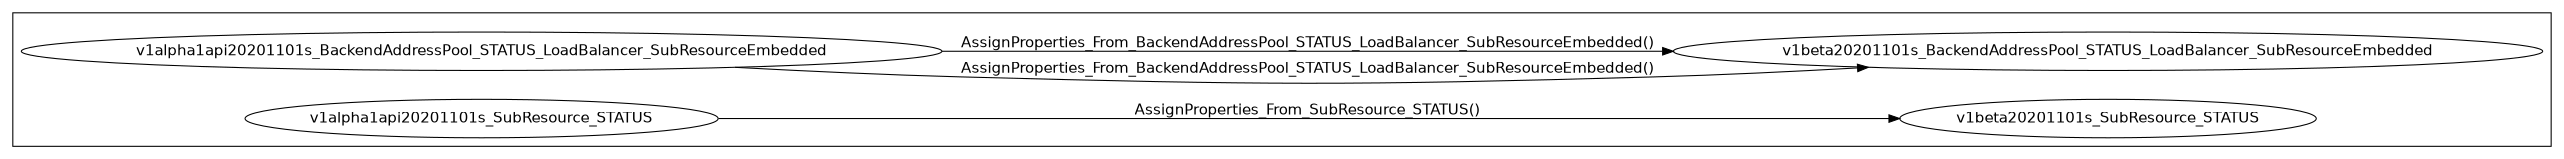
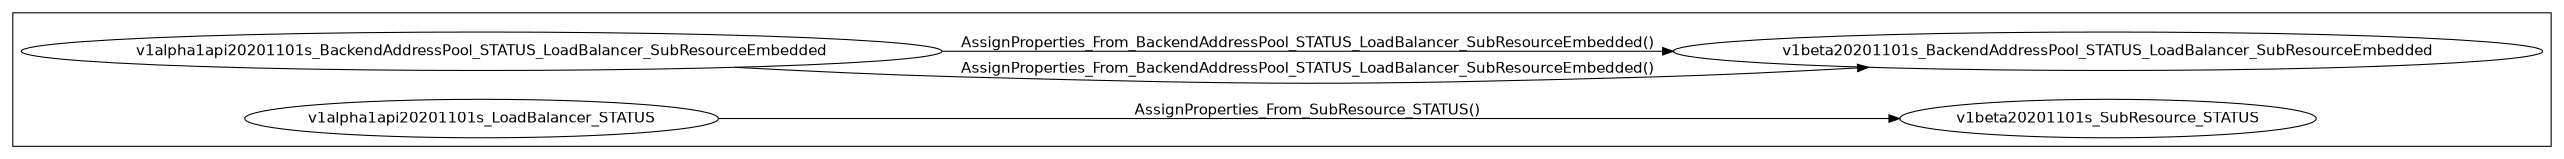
  digraph {
    compound=true
    rankdir=LR
    fontname="DejaVu Sans"
    node [fontname="DejaVu Sans"]
    edge [fontname="DejaVu Sans"]
    v1alpha1api20201101s_BackendAddressPool_STATUS_LoadBalancer_SubResourceEmbedded
    v1beta20201101s_BackendAddressPool_STATUS_LoadBalancer_SubResourceEmbedded
-   v1alpha1api20201101s_SubResource_STATUS
+   v1alpha1api20201101s_SubResource_STATUS [label=v1alpha1api20201101s_LoadBalancer_STATUS]
    v1beta20201101s_SubResource_STATUS
    subgraph cluster_1 {
      v1alpha1api20201101s_BackendAddressPool_STATUS_LoadBalancer_SubResourceEmbedded
      v1beta20201101s_BackendAddressPool_STATUS_LoadBalancer_SubResourceEmbedded
      v1alpha1api20201101s_SubResource_STATUS
      v1beta20201101s_SubResource_STATUS
    }
    subgraph cluster_2 {
    }
    v1alpha1api20201101s_BackendAddressPool_STATUS_LoadBalancer_SubResourceEmbedded -> v1beta20201101s_BackendAddressPool_STATUS_LoadBalancer_SubResourceEmbedded [label="AssignProperties_From_BackendAddressPool_STATUS_LoadBalancer_SubResourceEmbedded()"]
    v1alpha1api20201101s_BackendAddressPool_STATUS_LoadBalancer_SubResourceEmbedded -> v1beta20201101s_BackendAddressPool_STATUS_LoadBalancer_SubResourceEmbedded [label="AssignProperties_From_BackendAddressPool_STATUS_LoadBalancer_SubResourceEmbedded()"]
    v1alpha1api20201101s_SubResource_STATUS -> v1beta20201101s_SubResource_STATUS [label="AssignProperties_From_SubResource_STATUS()"]
  }
